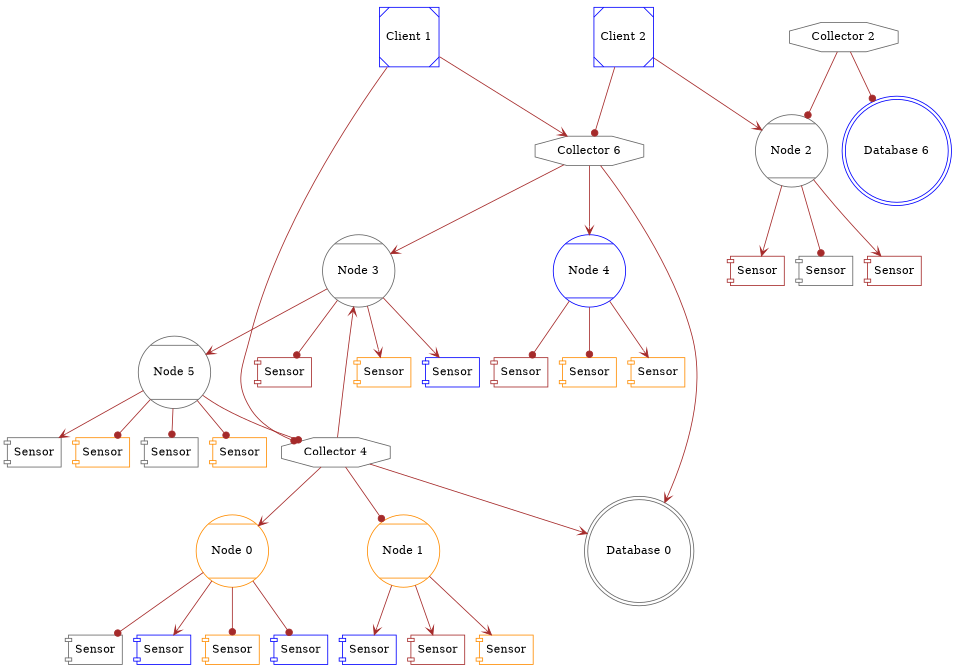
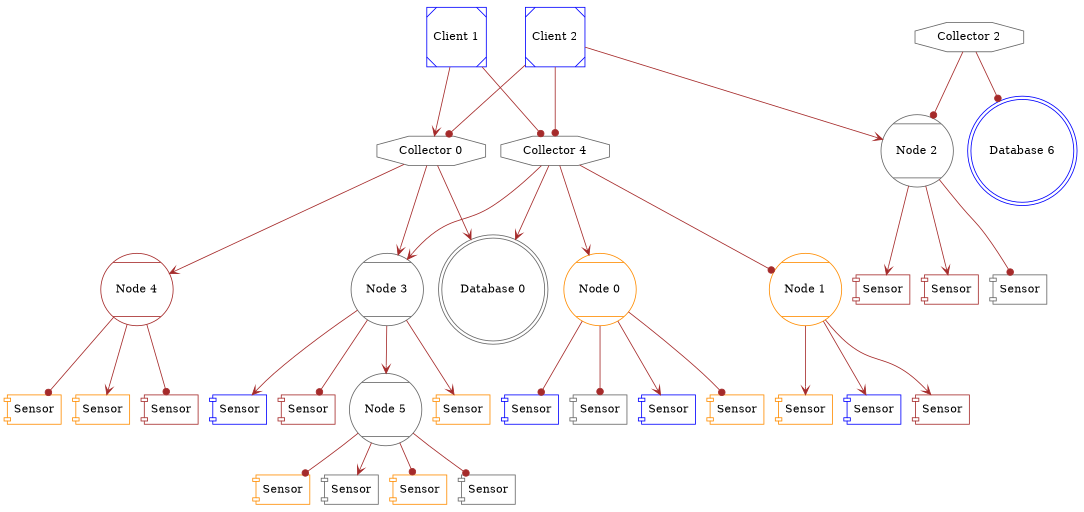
  digraph {
    normalize=true
    splines=true
    node [color=gray40 shape=component]
    edge [arrowhead=vee color=brown style=filled]
-   n1 [label="Collector 6" shape=octagon]
+   n1 [label="Collector 0" shape=octagon]
    n2 [label="Node 3" shape=Mcircle]
-   n3 [color=blue label="Node 4" shape=Mcircle]
+   n3 [color=brown label="Node 4" shape=Mcircle]
    n4 [label="Database 0" shape=doublecircle]
    n5 [label="Node 5" shape=Mcircle]
    n6 [color=darkorange label=Sensor]
    n7 [color=blue label=Sensor]
    n8 [color=brown label=Sensor]
    n9 [color=brown label=Sensor]
    n10 [color=darkorange label=Sensor]
    n11 [color=darkorange label=Sensor]
    n12 [color=darkorange label=Sensor]
    n13 [label=Sensor]
    n14 [color=darkorange label=Sensor]
    n15 [label=Sensor]
    n16 [label="Collector 4" shape=octagon]
    n17 [color=darkorange label="Node 0" shape=Mcircle]
    n18 [color=darkorange label="Node 1" shape=Mcircle]
    n19 [color=blue label=Sensor]
    n20 [color=darkorange label=Sensor]
    n21 [color=blue label=Sensor]
    n22 [label=Sensor]
    n23 [color=darkorange label=Sensor]
    n24 [color=blue label=Sensor]
    n25 [color=brown label=Sensor]
    n26 [label="Collector 2" shape=octagon]
    n27 [label="Node 2" shape=Mcircle]
    n28 [color=blue label="Database 6" shape=doublecircle]
    n29 [color=brown label=Sensor]
    n30 [color=brown label=Sensor]
    n31 [label=Sensor]
    n32 [color=blue label="Client 1" shape=Msquare]
    n33 [color=blue label="Client 2" shape=Msquare]
    n1 -> n2
    n1 -> n3
    n1 -> n4
    n2 -> n5
    n2 -> n6
    n2 -> n7
    n2 -> n8 [arrowhead=dot]
    n3 -> n9 [arrowhead=dot]
    n3 -> n10 [arrowhead=dot]
    n3 -> n11
    n5 -> n12 [arrowhead=dot]
    n5 -> n13
    n5 -> n14 [arrowhead=dot]
    n5 -> n15 [arrowhead=dot]
    n16 -> n2
    n16 -> n4
    n16 -> n17
    n16 -> n18 [arrowhead=dot]
    n17 -> n19
    n17 -> n20 [arrowhead=dot]
    n17 -> n21 [arrowhead=dot]
    n17 -> n22 [arrowhead=dot]
    n18 -> n23
    n18 -> n24
    n18 -> n25
    n26 -> n27 [arrowhead=dot]
    n26 -> n28 [arrowhead=dot]
    n27 -> n29
    n27 -> n30
    n27 -> n31 [arrowhead=dot]
    n32 -> n1
    n32 -> n16 [arrowhead=dot]
    n33 -> n1 [arrowhead=dot]
-   n5 -> n16 [arrowhead=dot]
+   n33 -> n16 [arrowhead=dot]
    n33 -> n27
  }
